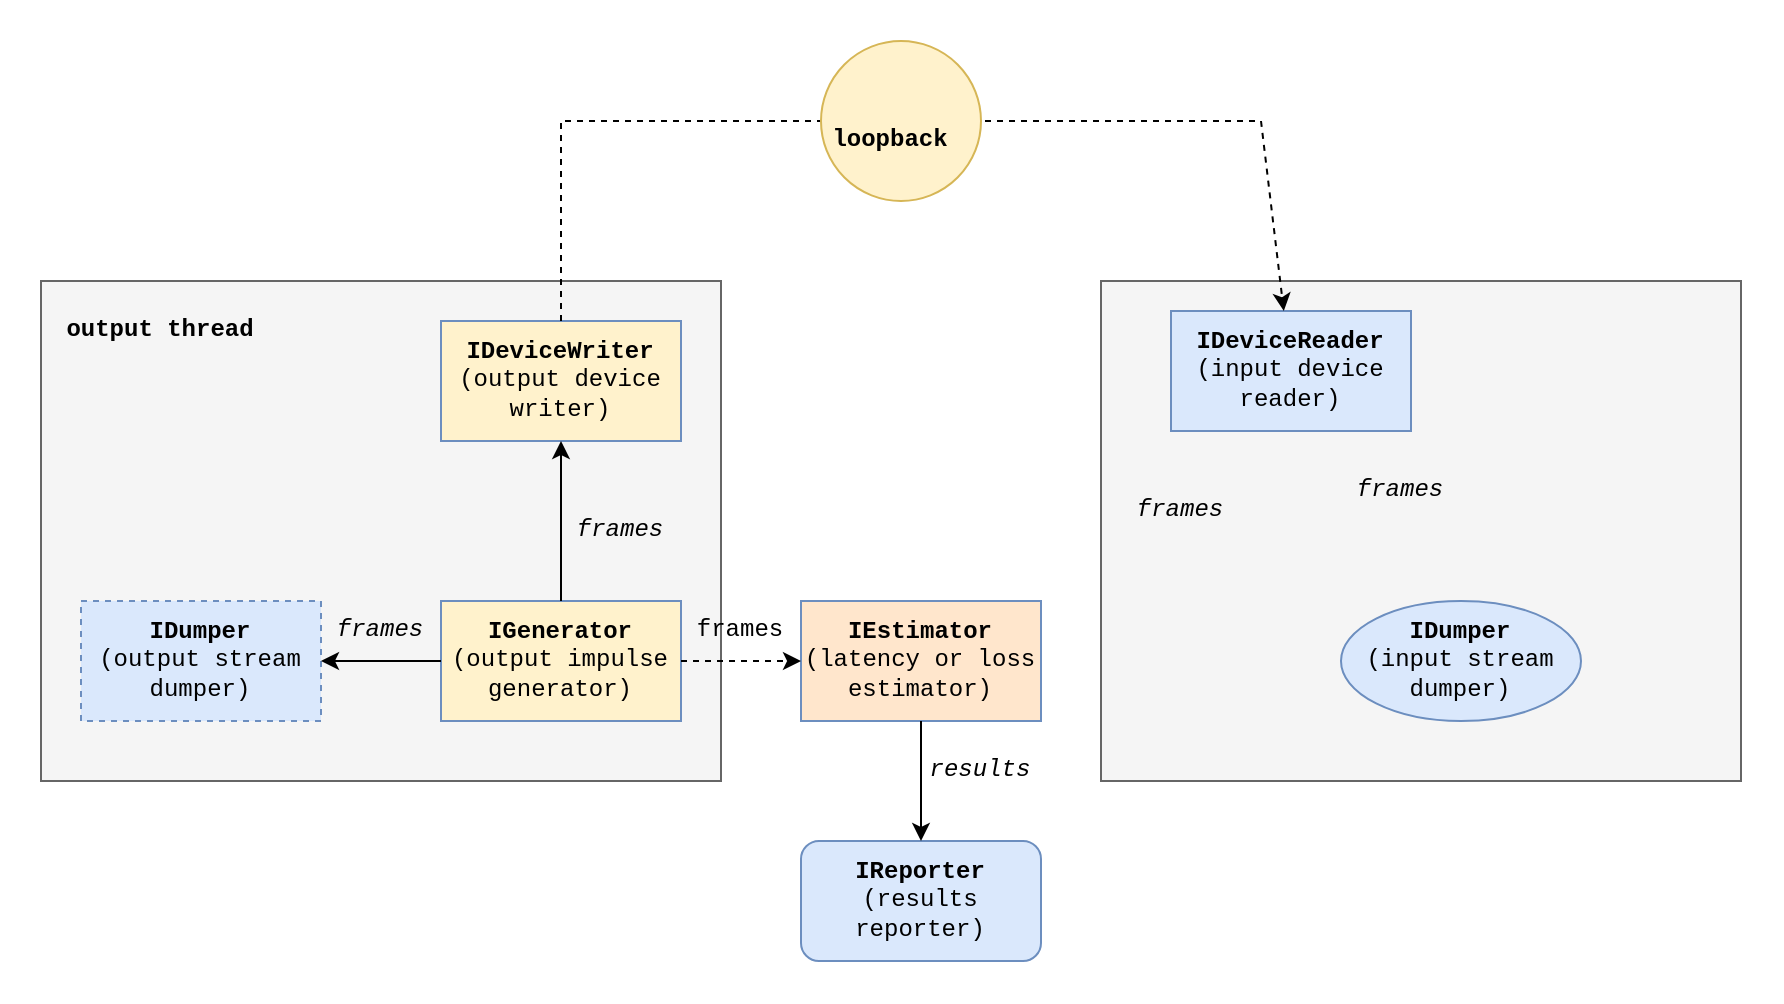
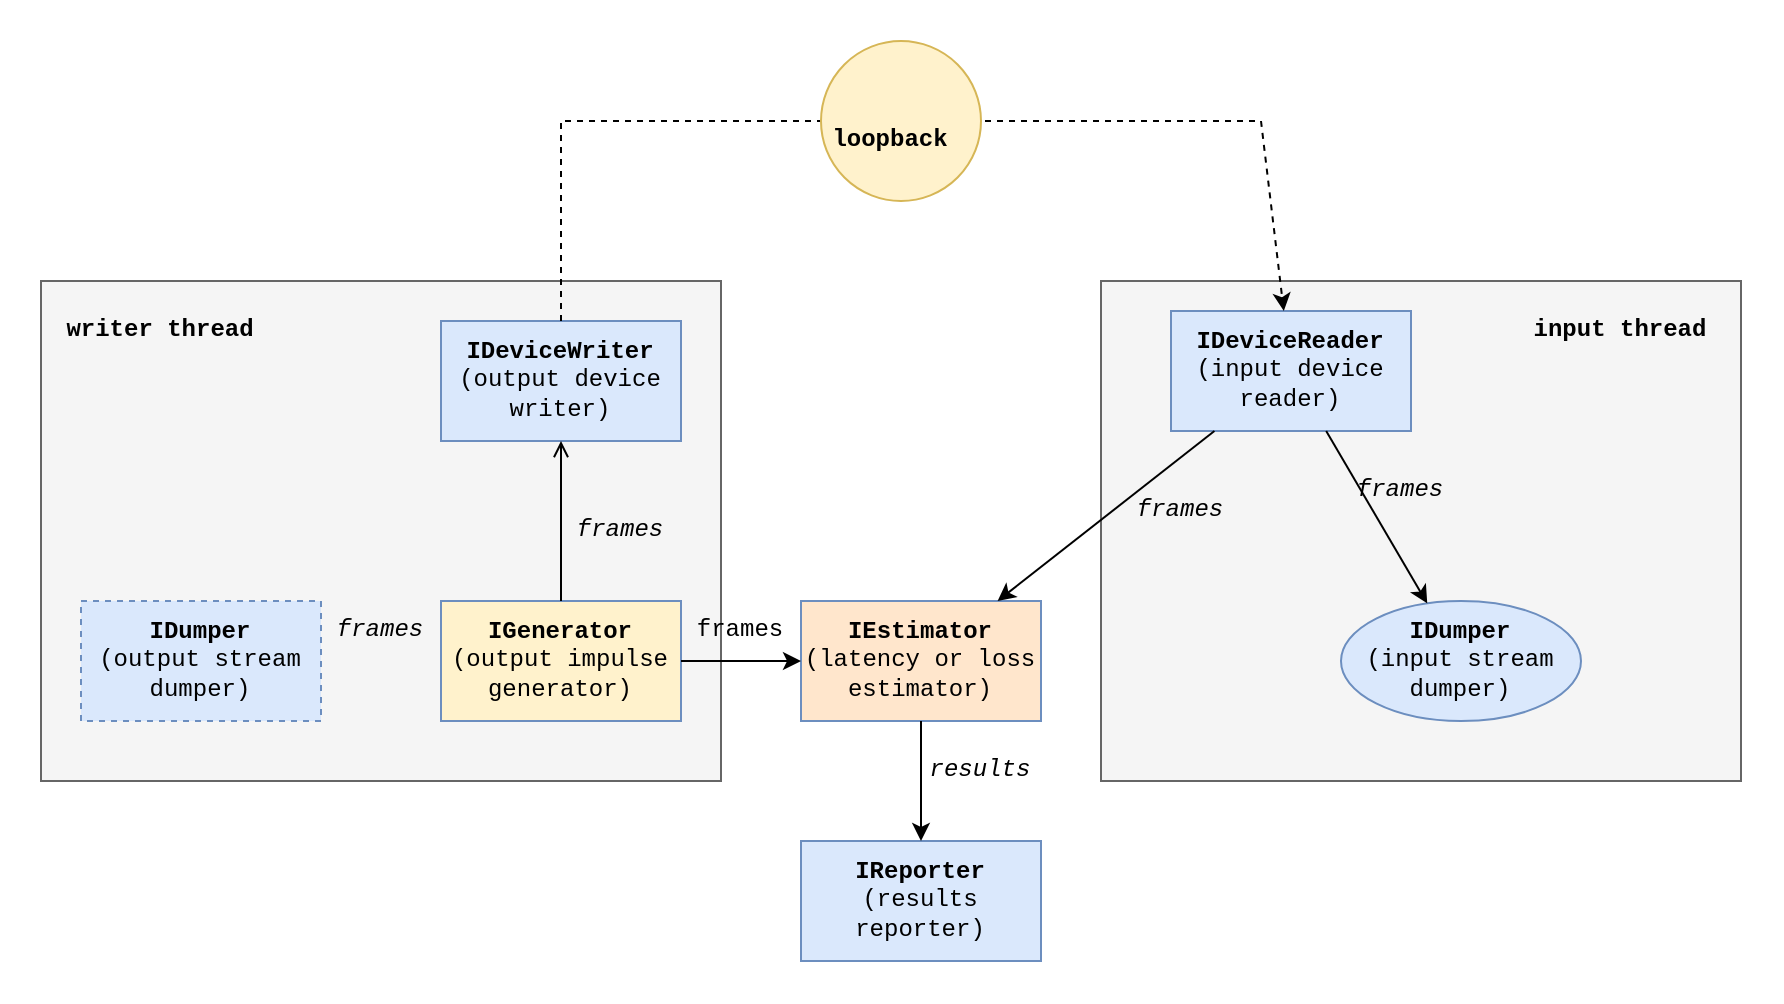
  <mxCell id="0" />
  <mxCell id="1" parent="0" />
  <mxCell id="2" value="" style="rounded=0;whiteSpace=wrap;html=1;fontFamily=Courier New;fillColor=#f5f5f5;fontColor=#333333;strokeColor=#666666;" vertex="1" parent="1"><mxGeometry x="550" width="320" height="250" as="geometry" y="140" /></mxCell>
  <mxCell id="3" value="" style="rounded=0;whiteSpace=wrap;html=1;fontFamily=Courier New;fillColor=#f5f5f5;fontColor=#333333;strokeColor=#666666;" vertex="1" parent="1"><mxGeometry x="20" width="340" height="250" as="geometry" y="140" /></mxCell>
  <mxCell id="4" value="&lt;b&gt;IGenerator&lt;/b&gt;&lt;br&gt;(output impulse generator)" style="rounded=0;whiteSpace=wrap;html=1;fontFamily=Courier New;fillColor=#fff2cc;strokeColor=#6c8ebf;" vertex="1" parent="1"><mxGeometry x="220" y="300" width="120" height="60" as="geometry" /></mxCell>
- <mxCell id="5" value="&lt;b&gt;IReporter&lt;br&gt;&lt;/b&gt;(results reporter)" style="whiteSpace=wrap;html=1;fontFamily=Courier New;fillColor=#dae8fc;strokeColor=#6c8ebf;rounded=1;" vertex="1" parent="1"><mxGeometry x="400" y="420" width="120" height="60" as="geometry" /></mxCell>
+ <mxCell id="5" value="&lt;b&gt;IReporter&lt;br&gt;&lt;/b&gt;(results reporter)" style="rounded=0;whiteSpace=wrap;html=1;fontFamily=Courier New;fillColor=#dae8fc;strokeColor=#6c8ebf;" vertex="1" parent="1"><mxGeometry x="400" y="420" width="120" height="60" as="geometry" /></mxCell>
  <mxCell id="6" value="&lt;b&gt;IEstimator&lt;/b&gt;&lt;br&gt;(latency or loss estimator)" style="rounded=0;whiteSpace=wrap;html=1;fontFamily=Courier New;fillColor=#ffe6cc;strokeColor=#6c8ebf;" vertex="1" parent="1"><mxGeometry x="400" y="300" width="120" height="60" as="geometry" /></mxCell>
  <mxCell id="7" value="&lt;b&gt;IDeviceReader&lt;/b&gt;&lt;br&gt;(input device reader)" style="rounded=0;whiteSpace=wrap;html=1;fontFamily=Courier New;fillColor=#dae8fc;strokeColor=#6c8ebf;" vertex="1" parent="1"><mxGeometry x="585" y="155" width="120" height="60" as="geometry" /></mxCell>
  <mxCell id="8" value="&lt;b&gt;IDumper&lt;/b&gt;&lt;br&gt;(output stream dumper)" style="rounded=0;whiteSpace=wrap;html=1;fontFamily=Courier New;fillColor=#dae8fc;strokeColor=#6c8ebf;dashed=1;" vertex="1" parent="1"><mxGeometry x="40" y="300" width="120" height="60" as="geometry" /></mxCell>
- <mxCell id="9" value="&lt;b&gt;IDeviceWriter&lt;/b&gt;&lt;br&gt;(output device writer)" style="rounded=0;whiteSpace=wrap;html=1;fontFamily=Courier New;fillColor=#fff2cc;strokeColor=#6c8ebf;" vertex="1" parent="1"><mxGeometry x="220" y="160" width="120" height="60" as="geometry" /></mxCell>
+ <mxCell id="9" value="&lt;b&gt;IDeviceWriter&lt;/b&gt;&lt;br&gt;(output device writer)" style="rounded=0;whiteSpace=wrap;html=1;fontFamily=Courier New;fillColor=#dae8fc;strokeColor=#6c8ebf;" vertex="1" parent="1"><mxGeometry x="220" y="160" width="120" height="60" as="geometry" /></mxCell>
  <mxCell id="10" value="&lt;b&gt;IDumper&lt;/b&gt;&lt;br&gt;(input stream dumper)" style="ellipse;whiteSpace=wrap;html=1;fontFamily=Courier New;fillColor=#dae8fc;strokeColor=#6c8ebf;" vertex="1" parent="1"><mxGeometry x="670" y="300" width="120" height="60" as="geometry" /></mxCell>
- <mxCell id="11" value="" style="endArrow=classic;html=1;rounded=0;fontFamily=Courier New;" edge="1" parent="1" source="4" target="8"><mxGeometry width="50" height="50" relative="1" as="geometry"><mxPoint x="470" y="610" as="sourcePoint" /><mxPoint x="520" y="560" as="targetPoint" /></mxGeometry></mxCell>
- <mxCell id="12" value="" style="endArrow=classic;html=1;rounded=0;fontFamily=Courier New;" edge="1" parent="1" source="4" target="9"><mxGeometry width="50" height="50" relative="1" as="geometry"><mxPoint x="470" y="610" as="sourcePoint" /><mxPoint x="520" y="560" as="targetPoint" /></mxGeometry></mxCell>
- <mxCell id="13" value="" style="endArrow=classic;html=1;rounded=0;fontFamily=Courier New;dashed=1;" edge="1" parent="1" source="4" target="6"><mxGeometry width="50" height="50" relative="1" as="geometry"><mxPoint x="480" y="610" as="sourcePoint" /><mxPoint x="390" y="330" as="targetPoint" /></mxGeometry></mxCell>
+ <mxCell id="12" value="" style="endArrow=open;html=1;rounded=0;fontFamily=Courier New;" edge="1" parent="1" source="4" target="9"><mxGeometry width="50" height="50" relative="1" as="geometry"><mxPoint x="470" y="610" as="sourcePoint" /><mxPoint x="520" y="560" as="targetPoint" /></mxGeometry></mxCell>
+ <mxCell id="13" value="" style="endArrow=classic;html=1;rounded=0;fontFamily=Courier New;" edge="1" parent="1" source="4" target="6"><mxGeometry width="50" height="50" relative="1" as="geometry"><mxPoint x="480" y="610" as="sourcePoint" /><mxPoint x="390" y="330" as="targetPoint" /></mxGeometry></mxCell>
+ <mxCell id="14" value="" style="endArrow=classic;html=1;rounded=0;fontFamily=Courier New;" edge="1" parent="1" source="7" target="6"><mxGeometry width="50" height="50" relative="1" as="geometry"><mxPoint x="490" y="610" as="sourcePoint" /><mxPoint x="540" y="560" as="targetPoint" /></mxGeometry></mxCell>
+ <mxCell id="15" value="" style="endArrow=classic;html=1;rounded=0;fontFamily=Courier New;" edge="1" parent="1" source="7" target="10"><mxGeometry width="50" height="50" relative="1" as="geometry"><mxPoint x="500" y="610" as="sourcePoint" /><mxPoint x="550" y="560" as="targetPoint" /></mxGeometry></mxCell>
  <mxCell id="16" value="" style="endArrow=classic;html=1;rounded=0;fontFamily=Courier New;" edge="1" parent="1" source="6" target="5"><mxGeometry width="50" height="50" relative="1" as="geometry"><mxPoint x="490" y="610" as="sourcePoint" /><mxPoint x="540" y="560" as="targetPoint" /></mxGeometry></mxCell>
  <mxCell id="17" value="" style="endArrow=classic;html=1;rounded=0;fontFamily=Courier New;dashed=1;" edge="1" parent="1" source="9" target="7"><mxGeometry width="50" height="50" relative="1" as="geometry"><mxPoint x="550" y="370" as="sourcePoint" /><mxPoint x="600" y="320" as="targetPoint" /><Array as="points"><mxPoint x="280" y="60" /><mxPoint x="630" y="60" /></Array></mxGeometry></mxCell>
  <mxCell id="18" value="frames" style="text;html=1;strokeColor=none;fillColor=none;align=center;verticalAlign=middle;whiteSpace=wrap;rounded=0;fontFamily=Courier New;fontStyle=2" vertex="1" parent="1"><mxGeometry x="280" y="250" width="60" height="30" as="geometry" /></mxCell>
  <mxCell id="19" value="frames" style="text;html=1;strokeColor=none;fillColor=none;align=center;verticalAlign=middle;whiteSpace=wrap;rounded=0;fontFamily=Courier New;" vertex="1" parent="1"><mxGeometry x="340" y="300" width="60" height="30" as="geometry" /></mxCell>
  <mxCell id="20" value="frames" style="text;html=1;strokeColor=none;fillColor=none;align=center;verticalAlign=middle;whiteSpace=wrap;rounded=0;fontFamily=Courier New;fontStyle=2" vertex="1" parent="1"><mxGeometry x="160" y="300" width="60" height="30" as="geometry" /></mxCell>
  <mxCell id="21" value="frames" style="text;html=1;strokeColor=none;fillColor=none;align=center;verticalAlign=middle;whiteSpace=wrap;rounded=0;fontFamily=Courier New;fontStyle=2" vertex="1" parent="1"><mxGeometry x="560" y="240" width="60" height="30" as="geometry" /></mxCell>
  <mxCell id="22" value="frames" style="text;html=1;strokeColor=none;fillColor=none;align=center;verticalAlign=middle;whiteSpace=wrap;rounded=0;fontFamily=Courier New;fontStyle=2" vertex="1" parent="1"><mxGeometry x="670" y="230" width="60" height="30" as="geometry" /></mxCell>
  <mxCell id="23" value="results" style="text;html=1;strokeColor=none;fillColor=none;align=center;verticalAlign=middle;whiteSpace=wrap;rounded=0;fontFamily=Courier New;fontStyle=2" vertex="1" parent="1"><mxGeometry x="460" y="370" width="60" height="30" as="geometry" /></mxCell>
  <mxCell id="24" value="" style="ellipse;whiteSpace=wrap;html=1;fontFamily=Courier New;fillColor=#fff2cc;strokeColor=#d6b656;" vertex="1" parent="1"><mxGeometry x="410" y="20" width="80" height="80" as="geometry" /></mxCell>
  <mxCell id="25" value="loopback" style="text;html=1;strokeColor=none;fillColor=none;align=center;verticalAlign=middle;whiteSpace=wrap;rounded=0;fontFamily=Courier New;fontStyle=1" vertex="1" parent="1"><mxGeometry x="415" y="55" width="60" height="30" as="geometry" /></mxCell>
- <mxCell id="26" value="output thread" style="text;html=1;strokeColor=none;fillColor=none;align=center;verticalAlign=middle;whiteSpace=wrap;rounded=0;fontFamily=Courier New;fontStyle=1" vertex="1" parent="1"><mxGeometry x="30" y="150" width="100" height="30" as="geometry" /></mxCell>
+ <mxCell id="26" value="writer thread" style="text;html=1;strokeColor=none;fillColor=none;align=center;verticalAlign=middle;whiteSpace=wrap;rounded=0;fontFamily=Courier New;fontStyle=1" vertex="1" parent="1"><mxGeometry x="30" y="150" width="100" height="30" as="geometry" /></mxCell>
+ <mxCell id="27" value="input thread" style="text;html=1;strokeColor=none;fillColor=none;align=center;verticalAlign=middle;whiteSpace=wrap;rounded=0;fontFamily=Courier New;fontStyle=1" vertex="1" parent="1"><mxGeometry x="760" y="150" width="100" height="30" as="geometry" /></mxCell>
